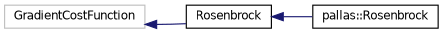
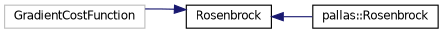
  digraph {
    rankdir=LR
    node [color=black fillcolor=white fontname=Helvetica fontsize=10 shape=record style=filled]
    edge [color=midnightblue dir=back fontname=Helvetica fontsize=10 labelfontname=Helvetica labelfontsize=10 style=solid]
    n1 [color=grey75 height=0.2 label=GradientCostFunction width=0.4]
    n2 [height=0.2 label=Rosenbrock width=0.4]
    n3 [height=0.2 label="pallas::Rosenbrock" width=0.4]
-   n1 -> n2
+   n2 -> n1
    n2 -> n3
  }
